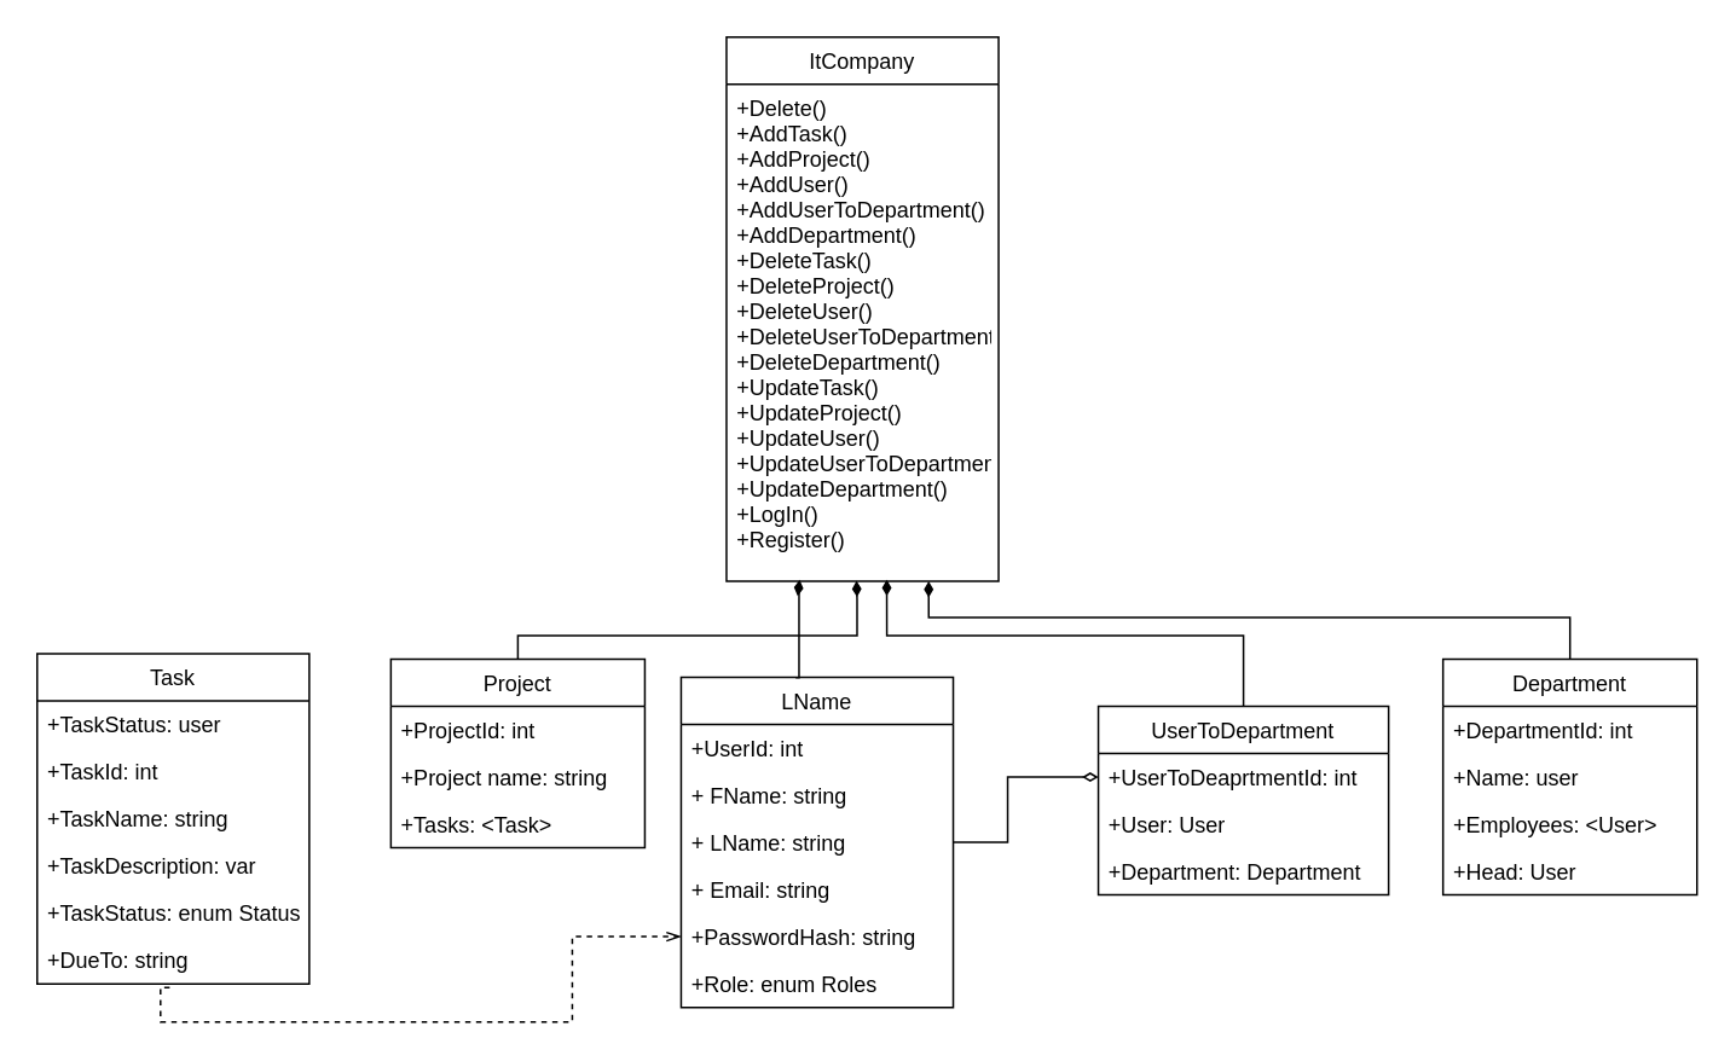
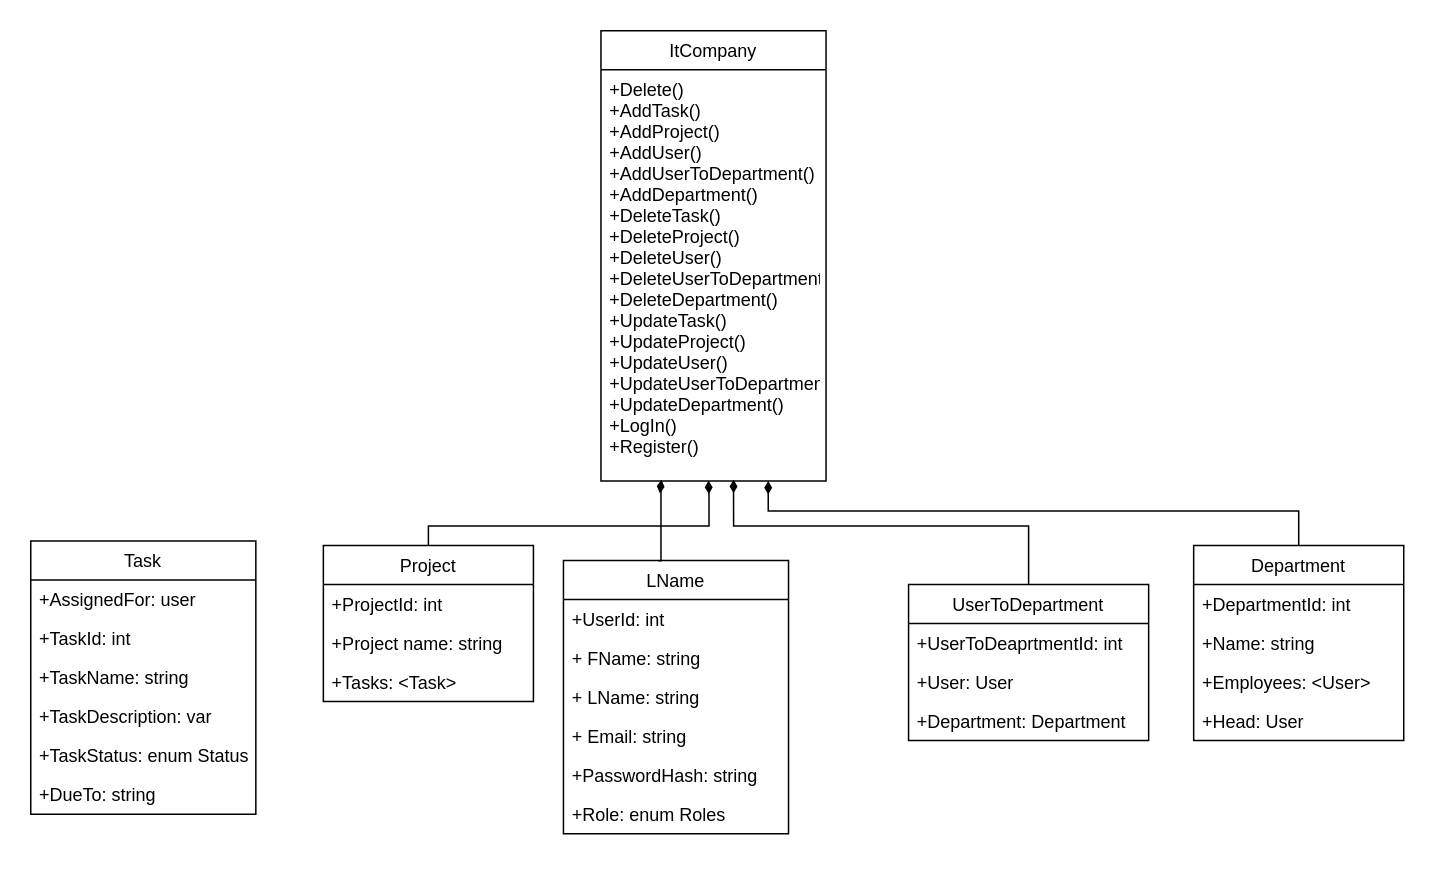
  <mxCell id="0" />
  <mxCell id="1" parent="0" />
  <mxCell id="2" value="LName" style="swimlane;fontStyle=0;childLayout=stackLayout;horizontal=1;startSize=26;fillColor=none;horizontalStack=0;resizeParent=1;resizeParentMax=0;resizeLast=0;collapsible=1;marginBottom=0;" parent="1" vertex="1"><mxGeometry x="375" y="373" width="150" height="182" as="geometry" /></mxCell>
  <mxCell id="3" value="+UserId: int" style="text;strokeColor=none;fillColor=none;align=left;verticalAlign=top;spacingLeft=4;spacingRight=4;overflow=hidden;rotatable=0;points=[[0,0.5],[1,0.5]];portConstraint=eastwest;" parent="2" vertex="1"><mxGeometry y="26" width="150" height="26" as="geometry" /></mxCell>
  <mxCell id="4" value="+ FName: string" style="text;strokeColor=none;fillColor=none;align=left;verticalAlign=top;spacingLeft=4;spacingRight=4;overflow=hidden;rotatable=0;points=[[0,0.5],[1,0.5]];portConstraint=eastwest;" parent="2" vertex="1"><mxGeometry y="52" width="150" height="26" as="geometry" /></mxCell>
  <mxCell id="5" value="+ LName: string" style="text;strokeColor=none;fillColor=none;align=left;verticalAlign=top;spacingLeft=4;spacingRight=4;overflow=hidden;rotatable=0;points=[[0,0.5],[1,0.5]];portConstraint=eastwest;" parent="2" vertex="1"><mxGeometry y="78" width="150" height="26" as="geometry" /></mxCell>
  <mxCell id="6" value="+ Email: string&#10;" style="text;strokeColor=none;fillColor=none;align=left;verticalAlign=top;spacingLeft=4;spacingRight=4;overflow=hidden;rotatable=0;points=[[0,0.5],[1,0.5]];portConstraint=eastwest;" parent="2" vertex="1"><mxGeometry y="104" width="150" height="26" as="geometry" /></mxCell>
  <mxCell id="7" value="+PasswordHash: string&#10;" style="text;strokeColor=none;fillColor=none;align=left;verticalAlign=top;spacingLeft=4;spacingRight=4;overflow=hidden;rotatable=0;points=[[0,0.5],[1,0.5]];portConstraint=eastwest;" parent="2" vertex="1"><mxGeometry y="130" width="150" height="26" as="geometry" /></mxCell>
  <mxCell id="8" value="+Role: enum Roles" style="text;strokeColor=none;fillColor=none;align=left;verticalAlign=top;spacingLeft=4;spacingRight=4;overflow=hidden;rotatable=0;points=[[0,0.5],[1,0.5]];portConstraint=eastwest;" parent="2" vertex="1"><mxGeometry y="156" width="150" height="26" as="geometry" /></mxCell>
  <mxCell id="9" style="edgeStyle=orthogonalEdgeStyle;rounded=0;orthogonalLoop=1;jettySize=auto;html=1;exitX=0.5;exitY=0;exitDx=0;exitDy=0;entryX=0.743;entryY=1;entryDx=0;entryDy=0;entryPerimeter=0;endArrow=diamondThin;endFill=1;" edge="1" parent="1" source="10" target="34"><mxGeometry relative="1" as="geometry"><Array as="points"><mxPoint x="865" y="340" /><mxPoint x="512" y="340" /></Array></mxGeometry></mxCell>
  <mxCell id="10" value="Department" style="swimlane;fontStyle=0;childLayout=stackLayout;horizontal=1;startSize=26;fillColor=none;horizontalStack=0;resizeParent=1;resizeParentMax=0;resizeLast=0;collapsible=1;marginBottom=0;" parent="1" vertex="1"><mxGeometry x="795" y="363" width="140" height="130" as="geometry" /></mxCell>
  <mxCell id="11" value="+DepartmentId: int" style="text;strokeColor=none;fillColor=none;align=left;verticalAlign=top;spacingLeft=4;spacingRight=4;overflow=hidden;rotatable=0;points=[[0,0.5],[1,0.5]];portConstraint=eastwest;" parent="10" vertex="1"><mxGeometry y="26" width="140" height="26" as="geometry" /></mxCell>
- <mxCell id="12" value="+Name: user" style="text;strokeColor=none;fillColor=none;align=left;verticalAlign=top;spacingLeft=4;spacingRight=4;overflow=hidden;rotatable=0;points=[[0,0.5],[1,0.5]];portConstraint=eastwest;" parent="10" vertex="1"><mxGeometry y="52" width="140" height="26" as="geometry" /></mxCell>
+ <mxCell id="12" value="+Name: string" style="text;strokeColor=none;fillColor=none;align=left;verticalAlign=top;spacingLeft=4;spacingRight=4;overflow=hidden;rotatable=0;points=[[0,0.5],[1,0.5]];portConstraint=eastwest;" parent="10" vertex="1"><mxGeometry y="52" width="140" height="26" as="geometry" /></mxCell>
  <mxCell id="13" value="+Employees: &lt;User&gt;&#10;" style="text;strokeColor=none;fillColor=none;align=left;verticalAlign=top;spacingLeft=4;spacingRight=4;overflow=hidden;rotatable=0;points=[[0,0.5],[1,0.5]];portConstraint=eastwest;" parent="10" vertex="1"><mxGeometry y="78" width="140" height="26" as="geometry" /></mxCell>
  <mxCell id="14" value="+Head: User" style="text;strokeColor=none;fillColor=none;align=left;verticalAlign=top;spacingLeft=4;spacingRight=4;overflow=hidden;rotatable=0;points=[[0,0.5],[1,0.5]];portConstraint=eastwest;" parent="10" vertex="1"><mxGeometry y="104" width="140" height="26" as="geometry" /></mxCell>
  <mxCell id="15" style="edgeStyle=orthogonalEdgeStyle;rounded=0;orthogonalLoop=1;jettySize=auto;html=1;exitX=0.5;exitY=0;exitDx=0;exitDy=0;entryX=0.478;entryY=0.999;entryDx=0;entryDy=0;entryPerimeter=0;endArrow=diamondThin;endFill=1;" edge="1" parent="1" source="16" target="34"><mxGeometry relative="1" as="geometry"><mxPoint x="480" y="130" as="targetPoint" /><Array as="points"><mxPoint x="285" y="350" /><mxPoint x="472" y="350" /><mxPoint x="472" y="330" /><mxPoint x="472" y="330" /></Array></mxGeometry></mxCell>
  <mxCell id="16" value="Project" style="swimlane;fontStyle=0;childLayout=stackLayout;horizontal=1;startSize=26;fillColor=none;horizontalStack=0;resizeParent=1;resizeParentMax=0;resizeLast=0;collapsible=1;marginBottom=0;" parent="1" vertex="1"><mxGeometry x="215" y="363" width="140" height="104" as="geometry" /></mxCell>
  <mxCell id="17" value="+ProjectId: int" style="text;strokeColor=none;fillColor=none;align=left;verticalAlign=top;spacingLeft=4;spacingRight=4;overflow=hidden;rotatable=0;points=[[0,0.5],[1,0.5]];portConstraint=eastwest;" parent="16" vertex="1"><mxGeometry y="26" width="140" height="26" as="geometry" /></mxCell>
  <mxCell id="18" value="+Project name: string" style="text;strokeColor=none;fillColor=none;align=left;verticalAlign=top;spacingLeft=4;spacingRight=4;overflow=hidden;rotatable=0;points=[[0,0.5],[1,0.5]];portConstraint=eastwest;" parent="16" vertex="1"><mxGeometry y="52" width="140" height="26" as="geometry" /></mxCell>
  <mxCell id="19" value="+Tasks: &lt;Task&gt;" style="text;strokeColor=none;fillColor=none;align=left;verticalAlign=top;spacingLeft=4;spacingRight=4;overflow=hidden;rotatable=0;points=[[0,0.5],[1,0.5]];portConstraint=eastwest;" parent="16" vertex="1"><mxGeometry y="78" width="140" height="26" as="geometry" /></mxCell>
  <mxCell id="20" value="Task" style="swimlane;fontStyle=0;childLayout=stackLayout;horizontal=1;startSize=26;fillColor=none;horizontalStack=0;resizeParent=1;resizeParentMax=0;resizeLast=0;collapsible=1;marginBottom=0;" parent="1" vertex="1"><mxGeometry x="20" y="360" width="150" height="182" as="geometry" /></mxCell>
- <mxCell id="21" value="+TaskStatus: user" style="text;strokeColor=none;fillColor=none;align=left;verticalAlign=top;spacingLeft=4;spacingRight=4;overflow=hidden;rotatable=0;points=[[0,0.5],[1,0.5]];portConstraint=eastwest;" parent="20" vertex="1"><mxGeometry y="26" width="150" height="26" as="geometry" /></mxCell>
+ <mxCell id="21" value="+AssignedFor: user" style="text;strokeColor=none;fillColor=none;align=left;verticalAlign=top;spacingLeft=4;spacingRight=4;overflow=hidden;rotatable=0;points=[[0,0.5],[1,0.5]];portConstraint=eastwest;" parent="20" vertex="1"><mxGeometry y="26" width="150" height="26" as="geometry" /></mxCell>
  <mxCell id="22" value="+TaskId: int" style="text;strokeColor=none;fillColor=none;align=left;verticalAlign=top;spacingLeft=4;spacingRight=4;overflow=hidden;rotatable=0;points=[[0,0.5],[1,0.5]];portConstraint=eastwest;" parent="20" vertex="1"><mxGeometry y="52" width="150" height="26" as="geometry" /></mxCell>
  <mxCell id="23" value="+TaskName: string" style="text;strokeColor=none;fillColor=none;align=left;verticalAlign=top;spacingLeft=4;spacingRight=4;overflow=hidden;rotatable=0;points=[[0,0.5],[1,0.5]];portConstraint=eastwest;" parent="20" vertex="1"><mxGeometry y="78" width="150" height="26" as="geometry" /></mxCell>
  <mxCell id="24" value="+TaskDescription: var" style="text;strokeColor=none;fillColor=none;align=left;verticalAlign=top;spacingLeft=4;spacingRight=4;overflow=hidden;rotatable=0;points=[[0,0.5],[1,0.5]];portConstraint=eastwest;" parent="20" vertex="1"><mxGeometry y="104" width="150" height="26" as="geometry" /></mxCell>
  <mxCell id="25" value="+TaskStatus: enum Status" style="text;strokeColor=none;fillColor=none;align=left;verticalAlign=top;spacingLeft=4;spacingRight=4;overflow=hidden;rotatable=0;points=[[0,0.5],[1,0.5]];portConstraint=eastwest;" parent="20" vertex="1"><mxGeometry y="130" width="150" height="26" as="geometry" /></mxCell>
  <mxCell id="26" value="+DueTo: string" style="text;strokeColor=none;fillColor=none;align=left;verticalAlign=top;spacingLeft=4;spacingRight=4;overflow=hidden;rotatable=0;points=[[0,0.5],[1,0.5]];portConstraint=eastwest;" parent="20" vertex="1"><mxGeometry y="156" width="150" height="26" as="geometry" /></mxCell>
- <mxCell id="27" style="edgeStyle=orthogonalEdgeStyle;rounded=0;orthogonalLoop=1;jettySize=auto;html=1;exitX=0.487;exitY=1.077;exitDx=0;exitDy=0;endArrow=openThin;endFill=0;dashed=1;exitPerimeter=0;entryX=0;entryY=0.5;entryDx=0;entryDy=0;" parent="1" source="26" target="7" edge="1"><mxGeometry relative="1" as="geometry"><Array as="points"><mxPoint x="88" y="563" /><mxPoint x="315" y="563" /><mxPoint x="315" y="516" /></Array></mxGeometry></mxCell>
  <mxCell id="28" style="edgeStyle=orthogonalEdgeStyle;rounded=0;orthogonalLoop=1;jettySize=auto;html=1;exitX=0.5;exitY=0;exitDx=0;exitDy=0;entryX=0.589;entryY=0.997;entryDx=0;entryDy=0;entryPerimeter=0;endArrow=diamondThin;endFill=1;" edge="1" parent="1" source="29" target="34"><mxGeometry relative="1" as="geometry"><Array as="points"><mxPoint x="685" y="350" /><mxPoint x="488" y="350" /></Array></mxGeometry></mxCell>
  <mxCell id="29" value="UserToDepartment" style="swimlane;fontStyle=0;childLayout=stackLayout;horizontal=1;startSize=26;fillColor=none;horizontalStack=0;resizeParent=1;resizeParentMax=0;resizeLast=0;collapsible=1;marginBottom=0;" parent="1" vertex="1"><mxGeometry x="605" y="389" width="160" height="104" as="geometry" /></mxCell>
  <mxCell id="30" value="+UserToDeaprtmentId: int" style="text;strokeColor=none;fillColor=none;align=left;verticalAlign=top;spacingLeft=4;spacingRight=4;overflow=hidden;rotatable=0;points=[[0,0.5],[1,0.5]];portConstraint=eastwest;" parent="29" vertex="1"><mxGeometry y="26" width="160" height="26" as="geometry" /></mxCell>
  <mxCell id="31" value="+User: User" style="text;strokeColor=none;fillColor=none;align=left;verticalAlign=top;spacingLeft=4;spacingRight=4;overflow=hidden;rotatable=0;points=[[0,0.5],[1,0.5]];portConstraint=eastwest;" parent="29" vertex="1"><mxGeometry y="52" width="160" height="26" as="geometry" /></mxCell>
  <mxCell id="32" value="+Department: Department" style="text;strokeColor=none;fillColor=none;align=left;verticalAlign=top;spacingLeft=4;spacingRight=4;overflow=hidden;rotatable=0;points=[[0,0.5],[1,0.5]];portConstraint=eastwest;" parent="29" vertex="1"><mxGeometry y="78" width="160" height="26" as="geometry" /></mxCell>
  <mxCell id="33" value="ItCompany" style="swimlane;fontStyle=0;childLayout=stackLayout;horizontal=1;startSize=26;fillColor=none;horizontalStack=0;resizeParent=1;resizeParentMax=0;resizeLast=0;collapsible=1;marginBottom=0;" vertex="1" parent="1"><mxGeometry x="400" y="20" width="150" height="300" as="geometry" /></mxCell>
  <mxCell id="34" value="+Delete()&#10;+AddTask()&#10;+AddProject()&#10;+AddUser()&#10;+AddUserToDepartment()&#10;+AddDepartment()&#10;+DeleteTask()&#10;+DeleteProject()&#10;+DeleteUser()&#10;+DeleteUserToDepartment()&#10;+DeleteDepartment()&#10;+UpdateTask()&#10;+UpdateProject()&#10;+UpdateUser()&#10;+UpdateUserToDepartment()&#10;+UpdateDepartment()&#10;+LogIn()&#10;+Register()" style="text;strokeColor=none;fillColor=none;align=left;verticalAlign=top;spacingLeft=4;spacingRight=4;overflow=hidden;rotatable=0;points=[[0,0.5],[1,0.5]];portConstraint=eastwest;" vertex="1" parent="33"><mxGeometry y="26" width="150" height="274" as="geometry" /></mxCell>
  <mxCell id="35" style="edgeStyle=orthogonalEdgeStyle;rounded=0;orthogonalLoop=1;jettySize=auto;html=1;exitX=0.421;exitY=0.001;exitDx=0;exitDy=0;endArrow=diamondThin;endFill=1;entryX=0.269;entryY=0.997;entryDx=0;entryDy=0;entryPerimeter=0;exitPerimeter=0;" edge="1" parent="1" source="2" target="34"><mxGeometry relative="1" as="geometry"><Array as="points"><mxPoint x="440" y="373" /><mxPoint x="440" y="322" /><mxPoint x="440" y="322" /></Array></mxGeometry></mxCell>
- <mxCell id="36" style="edgeStyle=orthogonalEdgeStyle;rounded=0;orthogonalLoop=1;jettySize=auto;html=1;exitX=1;exitY=0.5;exitDx=0;exitDy=0;entryX=0;entryY=0.5;entryDx=0;entryDy=0;endArrow=diamondThin;endFill=0;" parent="1" source="5" target="30" edge="1"><mxGeometry relative="1" as="geometry"><Array as="points"><mxPoint x="555" y="464" /><mxPoint x="555" y="428" /><mxPoint x="565" y="428" /><mxPoint x="565" y="428" /></Array></mxGeometry></mxCell>
